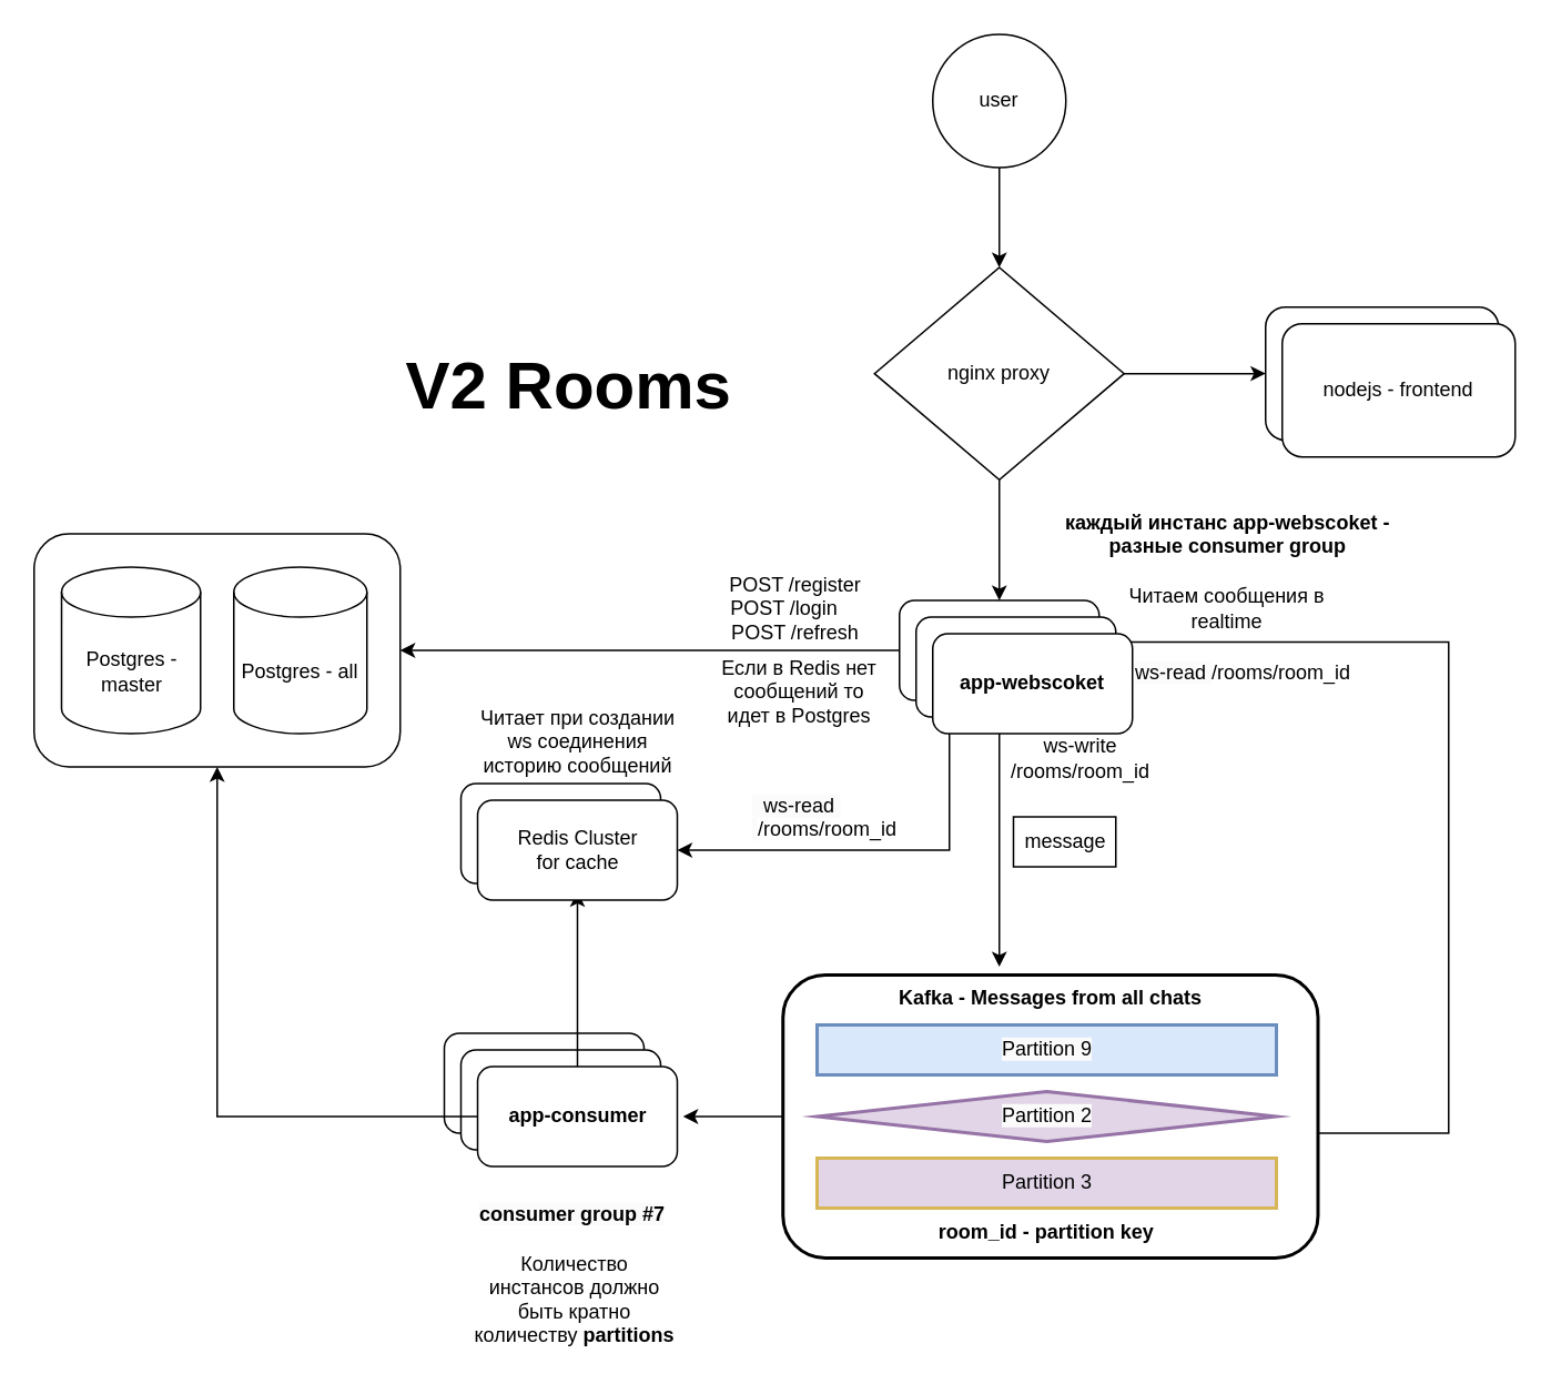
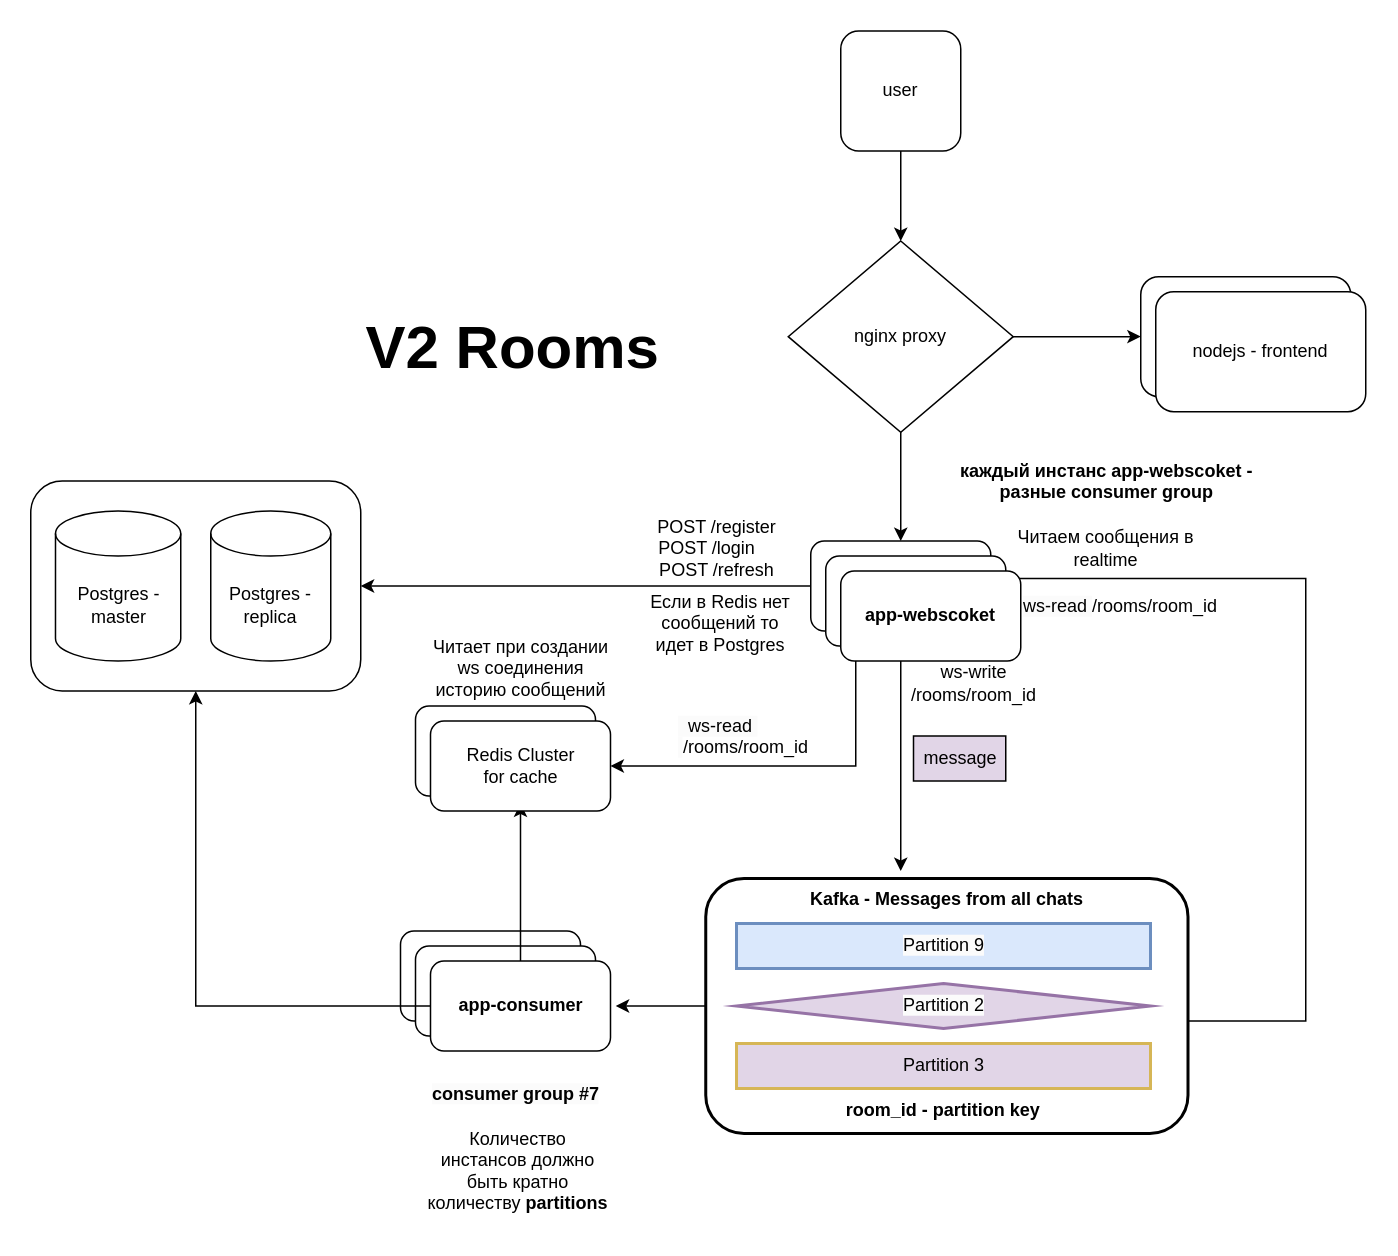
  <mxCell id="0" />
  <mxCell id="1" parent="0" />
  <mxCell id="2" style="edgeStyle=orthogonalEdgeStyle;rounded=0;orthogonalLoop=1;jettySize=auto;html=1;" parent="1" source="5" edge="1"><mxGeometry relative="1" as="geometry"><mxPoint x="600" y="580" as="targetPoint" /></mxGeometry></mxCell>
  <mxCell id="3" style="edgeStyle=orthogonalEdgeStyle;rounded=0;orthogonalLoop=1;jettySize=auto;html=1;exitX=0;exitY=0.5;exitDx=0;exitDy=0;entryX=1;entryY=0.5;entryDx=0;entryDy=0;" parent="1" source="5" target="20" edge="1"><mxGeometry relative="1" as="geometry" /></mxCell>
  <mxCell id="4" style="edgeStyle=orthogonalEdgeStyle;rounded=0;orthogonalLoop=1;jettySize=auto;html=1;exitX=0.25;exitY=1;exitDx=0;exitDy=0;entryX=1;entryY=0.5;entryDx=0;entryDy=0;" parent="1" source="5" target="34" edge="1"><mxGeometry relative="1" as="geometry" /></mxCell>
  <mxCell id="5" value="&lt;b&gt;app-webscoket&lt;/b&gt;" style="rounded=1;whiteSpace=wrap;html=1;" parent="1" vertex="1"><mxGeometry x="540" y="360" width="120" height="60" as="geometry" /></mxCell>
  <mxCell id="6" style="edgeStyle=orthogonalEdgeStyle;rounded=0;orthogonalLoop=1;jettySize=auto;html=1;" edge="1" parent="1" source="7"><mxGeometry relative="1" as="geometry"><mxPoint x="600" y="160" as="targetPoint" /></mxGeometry></mxCell>
- <mxCell id="7" value="user" style="ellipse;whiteSpace=wrap;html=1;aspect=fixed;" parent="1" vertex="1"><mxGeometry x="560" y="20" width="80" height="80" as="geometry" /></mxCell>
+ <mxCell id="7" value="user" style="whiteSpace=wrap;html=1;aspect=fixed;rounded=1;" parent="1" vertex="1"><mxGeometry x="560" y="20" width="80" height="80" as="geometry" /></mxCell>
  <mxCell id="8" value="" style="rounded=1;whiteSpace=wrap;html=1;" parent="1" vertex="1"><mxGeometry x="266.5" y="620" width="120" height="60" as="geometry" /></mxCell>
  <mxCell id="9" value="" style="rounded=1;whiteSpace=wrap;html=1;" parent="1" vertex="1"><mxGeometry x="276.5" y="630" width="120" height="60" as="geometry" /></mxCell>
  <mxCell id="10" style="edgeStyle=orthogonalEdgeStyle;rounded=0;orthogonalLoop=1;jettySize=auto;html=1;" parent="1" source="12" target="20" edge="1"><mxGeometry relative="1" as="geometry"><mxPoint x="225" y="520" as="targetPoint" /></mxGeometry></mxCell>
  <mxCell id="11" style="edgeStyle=orthogonalEdgeStyle;rounded=0;orthogonalLoop=1;jettySize=auto;html=1;entryX=0.5;entryY=1;entryDx=0;entryDy=0;" parent="1" source="12" edge="1"><mxGeometry relative="1" as="geometry"><mxPoint x="346.5" y="535" as="targetPoint" /></mxGeometry></mxCell>
  <mxCell id="12" value="&lt;b&gt;app-consumer&lt;/b&gt;" style="rounded=1;whiteSpace=wrap;html=1;" parent="1" vertex="1"><mxGeometry x="286.5" y="640" width="120" height="60" as="geometry" /></mxCell>
  <mxCell id="13" style="edgeStyle=orthogonalEdgeStyle;rounded=0;orthogonalLoop=1;jettySize=auto;html=1;" parent="1" source="15" edge="1"><mxGeometry relative="1" as="geometry"><mxPoint x="410" y="670" as="targetPoint" /></mxGeometry></mxCell>
  <mxCell id="14" style="edgeStyle=orthogonalEdgeStyle;rounded=0;orthogonalLoop=1;jettySize=auto;html=1;entryX=1;entryY=0.25;entryDx=0;entryDy=0;" parent="1" edge="1"><mxGeometry relative="1" as="geometry"><mxPoint x="660" y="385" as="targetPoint" /><mxPoint x="791.5" y="680" as="sourcePoint" /><Array as="points"><mxPoint x="870" y="680" /><mxPoint x="870" y="385" /></Array></mxGeometry></mxCell>
  <mxCell id="15" value="&lt;b&gt;Kafka - Messages from all chats&lt;/b&gt;" style="rounded=1;whiteSpace=wrap;html=1;strokeWidth=2;verticalAlign=top;" parent="1" vertex="1"><mxGeometry x="470" y="585" width="321.5" height="170" as="geometry" /></mxCell>
  <mxCell id="16" value="&lt;span style=&quot;color: rgb(0, 0, 0); font-family: Helvetica; font-size: 12px; font-style: normal; font-variant-ligatures: normal; font-variant-caps: normal; font-weight: 400; letter-spacing: normal; orphans: 2; text-align: center; text-indent: 0px; text-transform: none; widows: 2; word-spacing: 0px; -webkit-text-stroke-width: 0px; white-space: normal; background-color: rgb(251, 251, 251); text-decoration-thickness: initial; text-decoration-style: initial; text-decoration-color: initial; display: inline !important; float: none;&quot;&gt;Partition 9&lt;/span&gt;" style="rounded=0;whiteSpace=wrap;html=1;strokeWidth=2;fillColor=#dae8fc;strokeColor=#6c8ebf;" parent="1" vertex="1"><mxGeometry x="490.5" y="615" width="276" height="30" as="geometry" /></mxCell>
  <mxCell id="17" value="&lt;span style=&quot;color: rgb(0, 0, 0); font-family: Helvetica; font-size: 12px; font-style: normal; font-variant-ligatures: normal; font-variant-caps: normal; font-weight: 400; letter-spacing: normal; orphans: 2; text-align: center; text-indent: 0px; text-transform: none; widows: 2; word-spacing: 0px; -webkit-text-stroke-width: 0px; white-space: normal; background-color: rgb(251, 251, 251); text-decoration-thickness: initial; text-decoration-style: initial; text-decoration-color: initial; display: inline !important; float: none;&quot;&gt;Partition 2&lt;/span&gt;" style="rhombus;whiteSpace=wrap;html=1;strokeWidth=2;fillColor=#e1d5e7;strokeColor=#9673a6;" parent="1" vertex="1"><mxGeometry x="490.5" y="655" width="276" height="30" as="geometry" /></mxCell>
  <mxCell id="18" value="Partition 3" style="rounded=0;whiteSpace=wrap;html=1;strokeWidth=2;fillColor=#e1d5e7;strokeColor=#d6b656;" parent="1" vertex="1"><mxGeometry x="490.5" y="695" width="276" height="30" as="geometry" /></mxCell>
  <mxCell id="19" value="&lt;b&gt;room_id - partition key&lt;/b&gt;" style="text;strokeColor=none;align=center;fillColor=none;html=1;verticalAlign=middle;whiteSpace=wrap;rounded=0;" parent="1" vertex="1"><mxGeometry x="544" y="725" width="169" height="30" as="geometry" /></mxCell>
  <mxCell id="20" value="" style="rounded=1;whiteSpace=wrap;html=1;" parent="1" vertex="1"><mxGeometry x="20" y="320" width="220" height="140" as="geometry" /></mxCell>
- <mxCell id="21" value="Postgres - all" style="shape=cylinder3;whiteSpace=wrap;html=1;boundedLbl=1;backgroundOutline=1;size=15;" parent="1" vertex="1"><mxGeometry x="140" y="340" width="80" height="100" as="geometry" /></mxCell>
+ <mxCell id="21" value="Postgres - replica" style="shape=cylinder3;whiteSpace=wrap;html=1;boundedLbl=1;backgroundOutline=1;size=15;" parent="1" vertex="1"><mxGeometry x="140" y="340" width="80" height="100" as="geometry" /></mxCell>
  <mxCell id="22" value="Postgres - master" style="shape=cylinder3;whiteSpace=wrap;html=1;boundedLbl=1;backgroundOutline=1;size=15;" parent="1" vertex="1"><mxGeometry x="36.5" y="340" width="83.5" height="100" as="geometry" /></mxCell>
- <mxCell id="23" value="message" style="rounded=0;whiteSpace=wrap;html=1;rotation=0;" parent="1" vertex="1"><mxGeometry x="608.5" y="490" width="61.5" height="30" as="geometry" /></mxCell>
+ <mxCell id="23" value="message" style="rounded=0;whiteSpace=wrap;html=1;rotation=0;fillColor=#e1d5e7;" parent="1" vertex="1"><mxGeometry x="608.5" y="490" width="61.5" height="30" as="geometry" /></mxCell>
  <mxCell id="24" value="ws-write /rooms/room_id" style="text;strokeColor=none;align=center;fillColor=none;html=1;verticalAlign=middle;whiteSpace=wrap;rounded=0;" parent="1" vertex="1"><mxGeometry x="608.5" y="440" width="80" height="30" as="geometry" /></mxCell>
  <mxCell id="25" value="&amp;nbsp; &amp;nbsp; POST /register&lt;div&gt;POST /login&lt;div&gt;&amp;nbsp; &amp;nbsp; POST /refresh&lt;/div&gt;&lt;/div&gt;" style="text;strokeColor=none;align=center;fillColor=none;html=1;verticalAlign=middle;whiteSpace=wrap;rounded=0;" parent="1" vertex="1"><mxGeometry x="420" y="350" width="101.5" height="30" as="geometry" /></mxCell>
  <mxCell id="26" value="&lt;span style=&quot;color: rgb(0, 0, 0); font-family: Helvetica; font-size: 12px; font-style: normal; font-variant-ligatures: normal; font-variant-caps: normal; font-weight: 400; letter-spacing: normal; orphans: 2; text-align: center; text-indent: 0px; text-transform: none; widows: 2; word-spacing: 0px; -webkit-text-stroke-width: 0px; white-space: normal; background-color: rgb(251, 251, 251); text-decoration-thickness: initial; text-decoration-style: initial; text-decoration-color: initial; display: inline !important; float: none;&quot;&gt;ws-read&amp;nbsp;&lt;/span&gt;&lt;span style=&quot;text-align: center;&quot;&gt;/rooms/room_id&lt;/span&gt;" style="text;whiteSpace=wrap;html=1;" parent="1" vertex="1"><mxGeometry x="680" y="390" width="140" height="40" as="geometry" /></mxCell>
  <mxCell id="27" value="&lt;span style=&quot;color: rgb(0, 0, 0); font-family: Helvetica; font-size: 12px; font-style: normal; font-variant-ligatures: normal; font-variant-caps: normal; font-weight: 400; letter-spacing: normal; orphans: 2; text-align: center; text-indent: 0px; text-transform: none; widows: 2; word-spacing: 0px; -webkit-text-stroke-width: 0px; white-space: normal; background-color: rgb(251, 251, 251); text-decoration-thickness: initial; text-decoration-style: initial; text-decoration-color: initial; display: inline !important; float: none;&quot;&gt;&amp;nbsp; ws-read&amp;nbsp; &amp;nbsp;&lt;/span&gt;&lt;span style=&quot;text-align: center;&quot;&gt;/rooms/room_id&lt;/span&gt;" style="text;whiteSpace=wrap;html=1;" parent="1" vertex="1"><mxGeometry x="450" y="470" width="80" height="60" as="geometry" /></mxCell>
  <mxCell id="28" value="Читает при создании ws соединения историю сообщений" style="text;strokeColor=none;align=center;fillColor=none;html=1;verticalAlign=middle;whiteSpace=wrap;rounded=0;" parent="1" vertex="1"><mxGeometry x="279.75" y="430" width="133.5" height="30" as="geometry" /></mxCell>
  <mxCell id="29" value="Читаем сообщения в realtime" style="text;strokeColor=none;align=center;fillColor=none;html=1;verticalAlign=middle;whiteSpace=wrap;rounded=0;" parent="1" vertex="1"><mxGeometry x="670" y="350" width="133.5" height="30" as="geometry" /></mxCell>
  <mxCell id="30" value="&lt;b style=&quot;forced-color-adjust: none; color: rgb(0, 0, 0); font-family: Helvetica; font-size: 12px; font-style: normal; font-variant-ligatures: normal; font-variant-caps: normal; letter-spacing: normal; orphans: 2; text-align: center; text-indent: 0px; text-transform: none; widows: 2; word-spacing: 0px; -webkit-text-stroke-width: 0px; white-space: normal; background-color: rgb(251, 251, 251); text-decoration-thickness: initial; text-decoration-style: initial; text-decoration-color: initial;&quot;&gt;consumer group #7&lt;/b&gt;" style="text;whiteSpace=wrap;html=1;" parent="1" vertex="1"><mxGeometry x="286" y="715" width="121" height="40" as="geometry" /></mxCell>
  <mxCell id="31" value="&lt;div style=&quot;text-align: center;&quot;&gt;&lt;b&gt;каждый инстанс&amp;nbsp;&lt;/b&gt;&lt;b style=&quot;background-color: initial;&quot;&gt;app-webscoket&lt;/b&gt;&lt;b style=&quot;background-color: initial;&quot;&gt;&amp;nbsp;- разные&amp;nbsp;&lt;/b&gt;&lt;b style=&quot;background-color: initial;&quot;&gt;consumer group&lt;/b&gt;&lt;/div&gt;" style="text;whiteSpace=wrap;html=1;" parent="1" vertex="1"><mxGeometry x="635.12" y="300" width="203.25" height="40" as="geometry" /></mxCell>
  <mxCell id="32" value="Количество инстансов должно быть кратно количеству&amp;nbsp;&lt;b&gt;partitions&lt;/b&gt;" style="text;strokeColor=none;align=center;fillColor=none;html=1;verticalAlign=middle;whiteSpace=wrap;rounded=0;" parent="1" vertex="1"><mxGeometry x="293" y="745" width="103.5" height="70" as="geometry" /></mxCell>
  <mxCell id="33" value="" style="rounded=1;whiteSpace=wrap;html=1;" parent="1" vertex="1"><mxGeometry x="276.5" y="470" width="120" height="60" as="geometry" /></mxCell>
  <mxCell id="34" value="Redis Cluster&lt;div&gt;for cache&lt;/div&gt;" style="rounded=1;whiteSpace=wrap;html=1;" parent="1" vertex="1"><mxGeometry x="286.5" y="480" width="120" height="60" as="geometry" /></mxCell>
  <mxCell id="35" value="&lt;h1&gt;&lt;font style=&quot;font-size: 40px;&quot;&gt;V2 Rooms&lt;/font&gt;&lt;/h1&gt;" style="text;strokeColor=none;align=center;fillColor=none;html=1;verticalAlign=middle;whiteSpace=wrap;rounded=0;" parent="1" vertex="1"><mxGeometry x="233" y="215" width="217" height="30" as="geometry" /></mxCell>
  <mxCell id="36" value="Если в Redis нет сообщений то идет в Postgres" style="text;strokeColor=none;align=center;fillColor=none;html=1;verticalAlign=middle;whiteSpace=wrap;rounded=0;" parent="1" vertex="1"><mxGeometry x="430" y="400" width="100" height="30" as="geometry" /></mxCell>
  <mxCell id="37" value="&lt;b&gt;app-webscoket&lt;/b&gt;" style="rounded=1;whiteSpace=wrap;html=1;" vertex="1" parent="1"><mxGeometry x="550" y="370" width="120" height="60" as="geometry" /></mxCell>
  <mxCell id="38" value="&lt;b&gt;app-webscoket&lt;/b&gt;" style="rounded=1;whiteSpace=wrap;html=1;" vertex="1" parent="1"><mxGeometry x="560" y="380" width="120" height="60" as="geometry" /></mxCell>
  <mxCell id="39" value="nodejs - frontend" style="rounded=1;whiteSpace=wrap;html=1;" vertex="1" parent="1"><mxGeometry x="760" y="183.75" width="140" height="80" as="geometry" /></mxCell>
  <mxCell id="40" style="edgeStyle=orthogonalEdgeStyle;rounded=0;orthogonalLoop=1;jettySize=auto;html=1;entryX=0.5;entryY=0;entryDx=0;entryDy=0;" edge="1" parent="1" source="41" target="5"><mxGeometry relative="1" as="geometry" /></mxCell>
  <mxCell id="41" value="nginx proxy" style="rhombus;whiteSpace=wrap;html=1;" vertex="1" parent="1"><mxGeometry x="525" y="160" width="150" height="127.5" as="geometry" /></mxCell>
  <mxCell id="42" style="edgeStyle=orthogonalEdgeStyle;rounded=0;orthogonalLoop=1;jettySize=auto;html=1;entryX=0;entryY=0.5;entryDx=0;entryDy=0;" edge="1" parent="1" source="41" target="39"><mxGeometry relative="1" as="geometry"><mxPoint x="749.04" y="229" as="targetPoint" /></mxGeometry></mxCell>
  <mxCell id="43" value="nodejs - frontend" style="rounded=1;whiteSpace=wrap;html=1;" vertex="1" parent="1"><mxGeometry x="770" y="193.75" width="140" height="80" as="geometry" /></mxCell>
